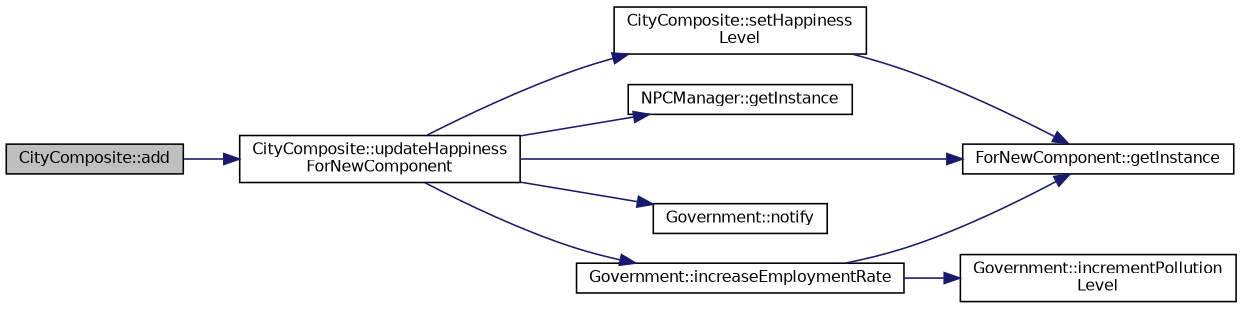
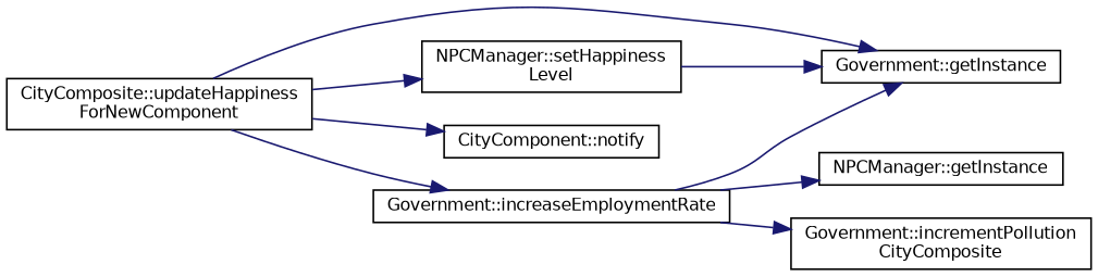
  digraph {
    rankdir=LR
    node [color=black fillcolor=white fontname=Helvetica fontsize=10 shape=record style=filled]
    edge [color=midnightblue fontname=Helvetica fontsize=10 labelfontname=Helvetica labelfontsize=10 style=solid]
-   n1 [fillcolor=grey75 fontcolor=black height=0.2 label="CityComposite::add" width=0.4]
    n2 [height=0.2 label="CityComposite::updateHappiness\lForNewComponent" width=0.4]
-   n3 [height=0.2 label="ForNewComponent::getInstance" width=0.4]
+   n3 [height=0.2 label="Government::getInstance" width=0.4]
    n4 [height=0.2 label="NPCManager::getInstance" width=0.4]
    n5 [height=0.2 label="Government::increaseEmploymentRate" width=0.4]
-   n6 [height=0.2 label="Government::notify" width=0.4]
-   n7 [height=0.2 label="CityComposite::setHappiness\lLevel" width=0.4]
-   n8 [height=0.2 label="Government::incrementPollution\lLevel" width=0.4]
-   n1 -> n2
+   n6 [height=0.2 label="CityComponent::notify" width=0.4]
+   n7 [height=0.2 label="NPCManager::setHappiness\lLevel" width=0.4]
+   n8 [height=0.2 label="Government::incrementPollution\lCityComposite" width=0.4]
    n2 -> n3
-   n2 -> n4
+   n5 -> n4
    n2 -> n5
    n2 -> n6
    n2 -> n7
    n5 -> n3
    n5 -> n8
    n7 -> n3
  }
